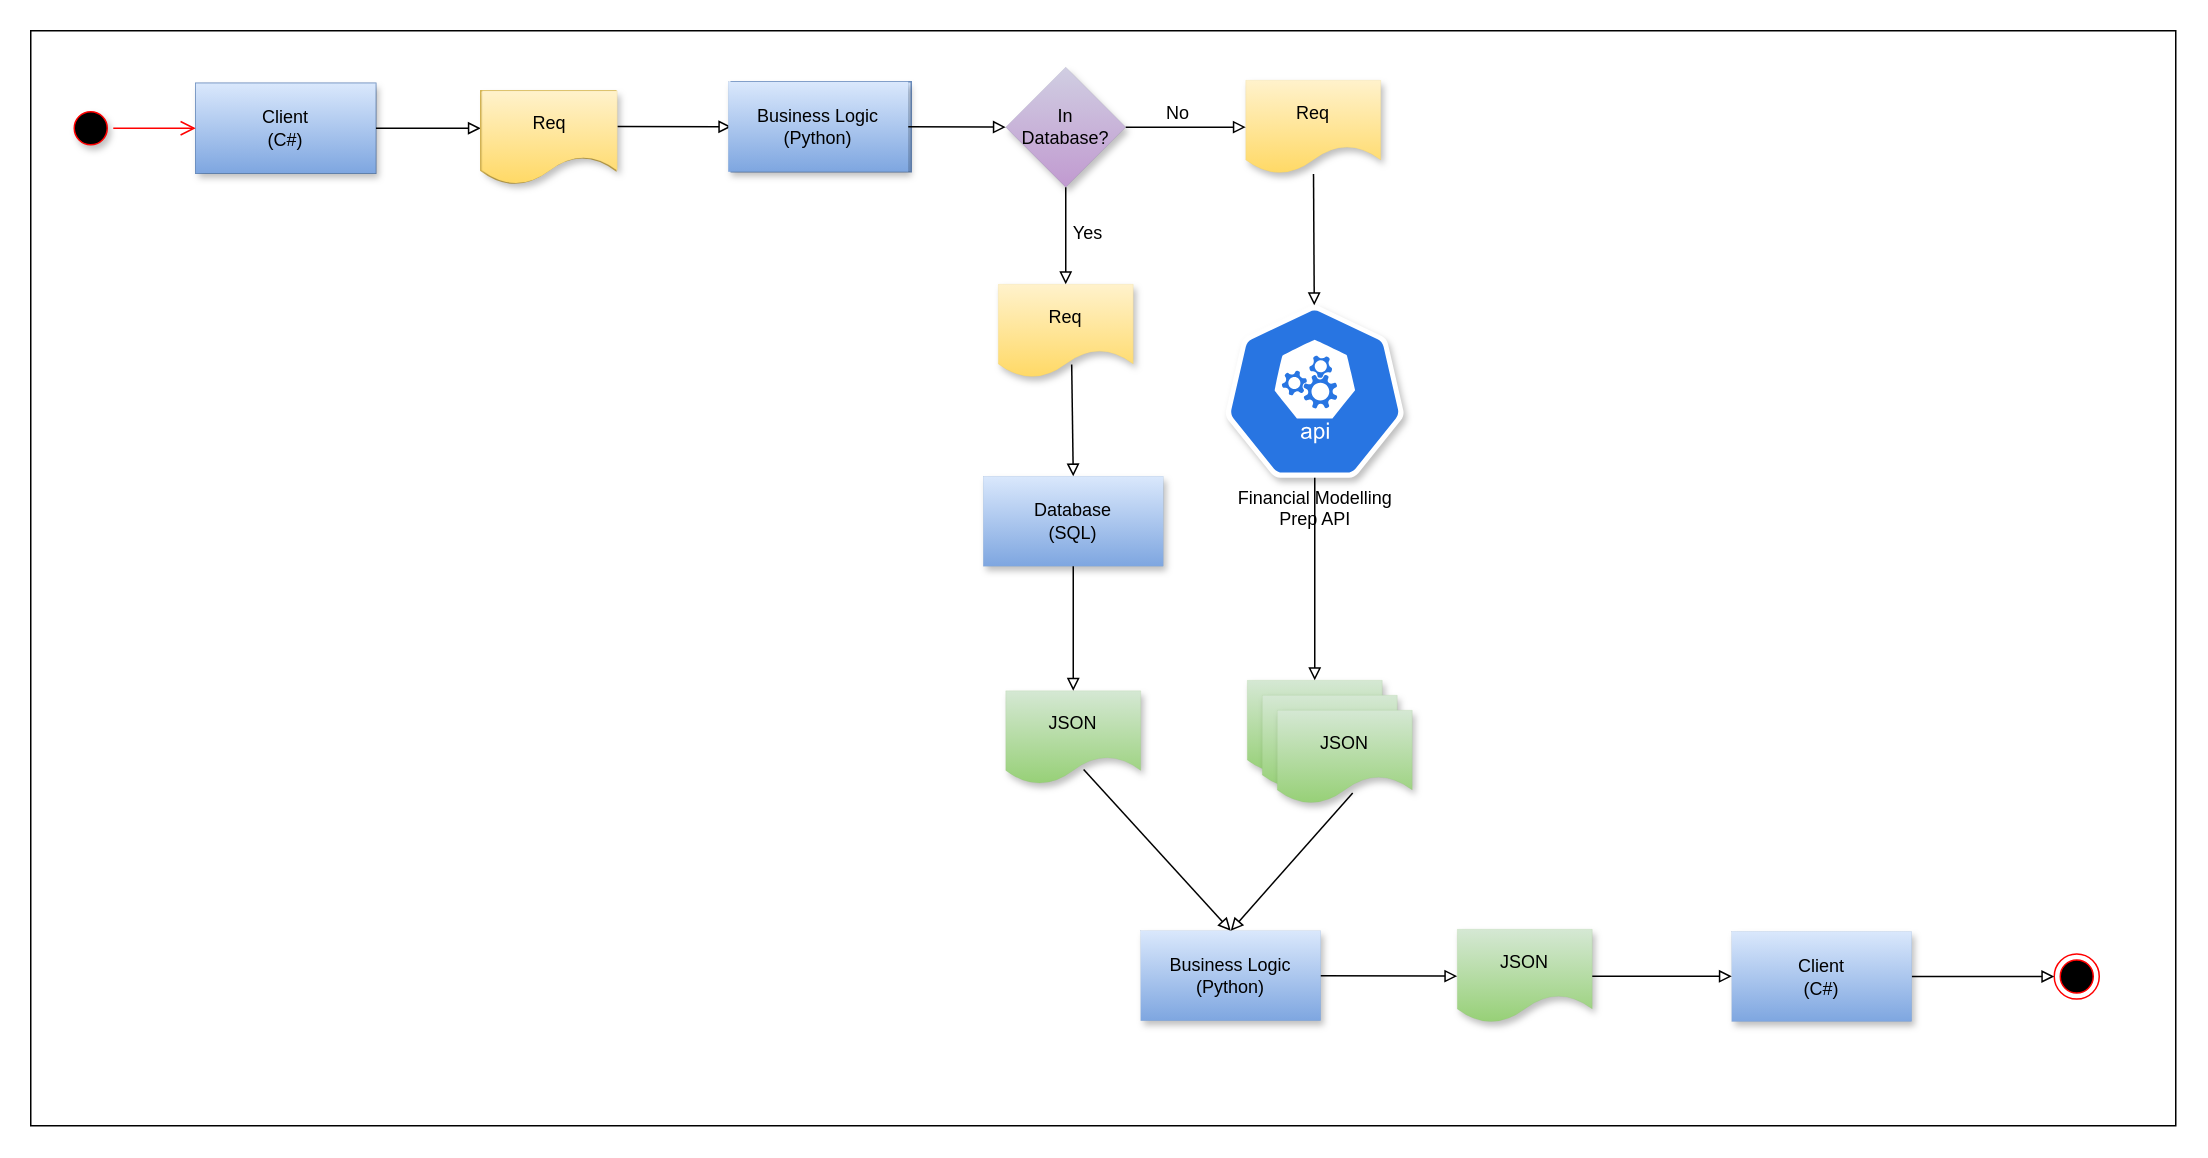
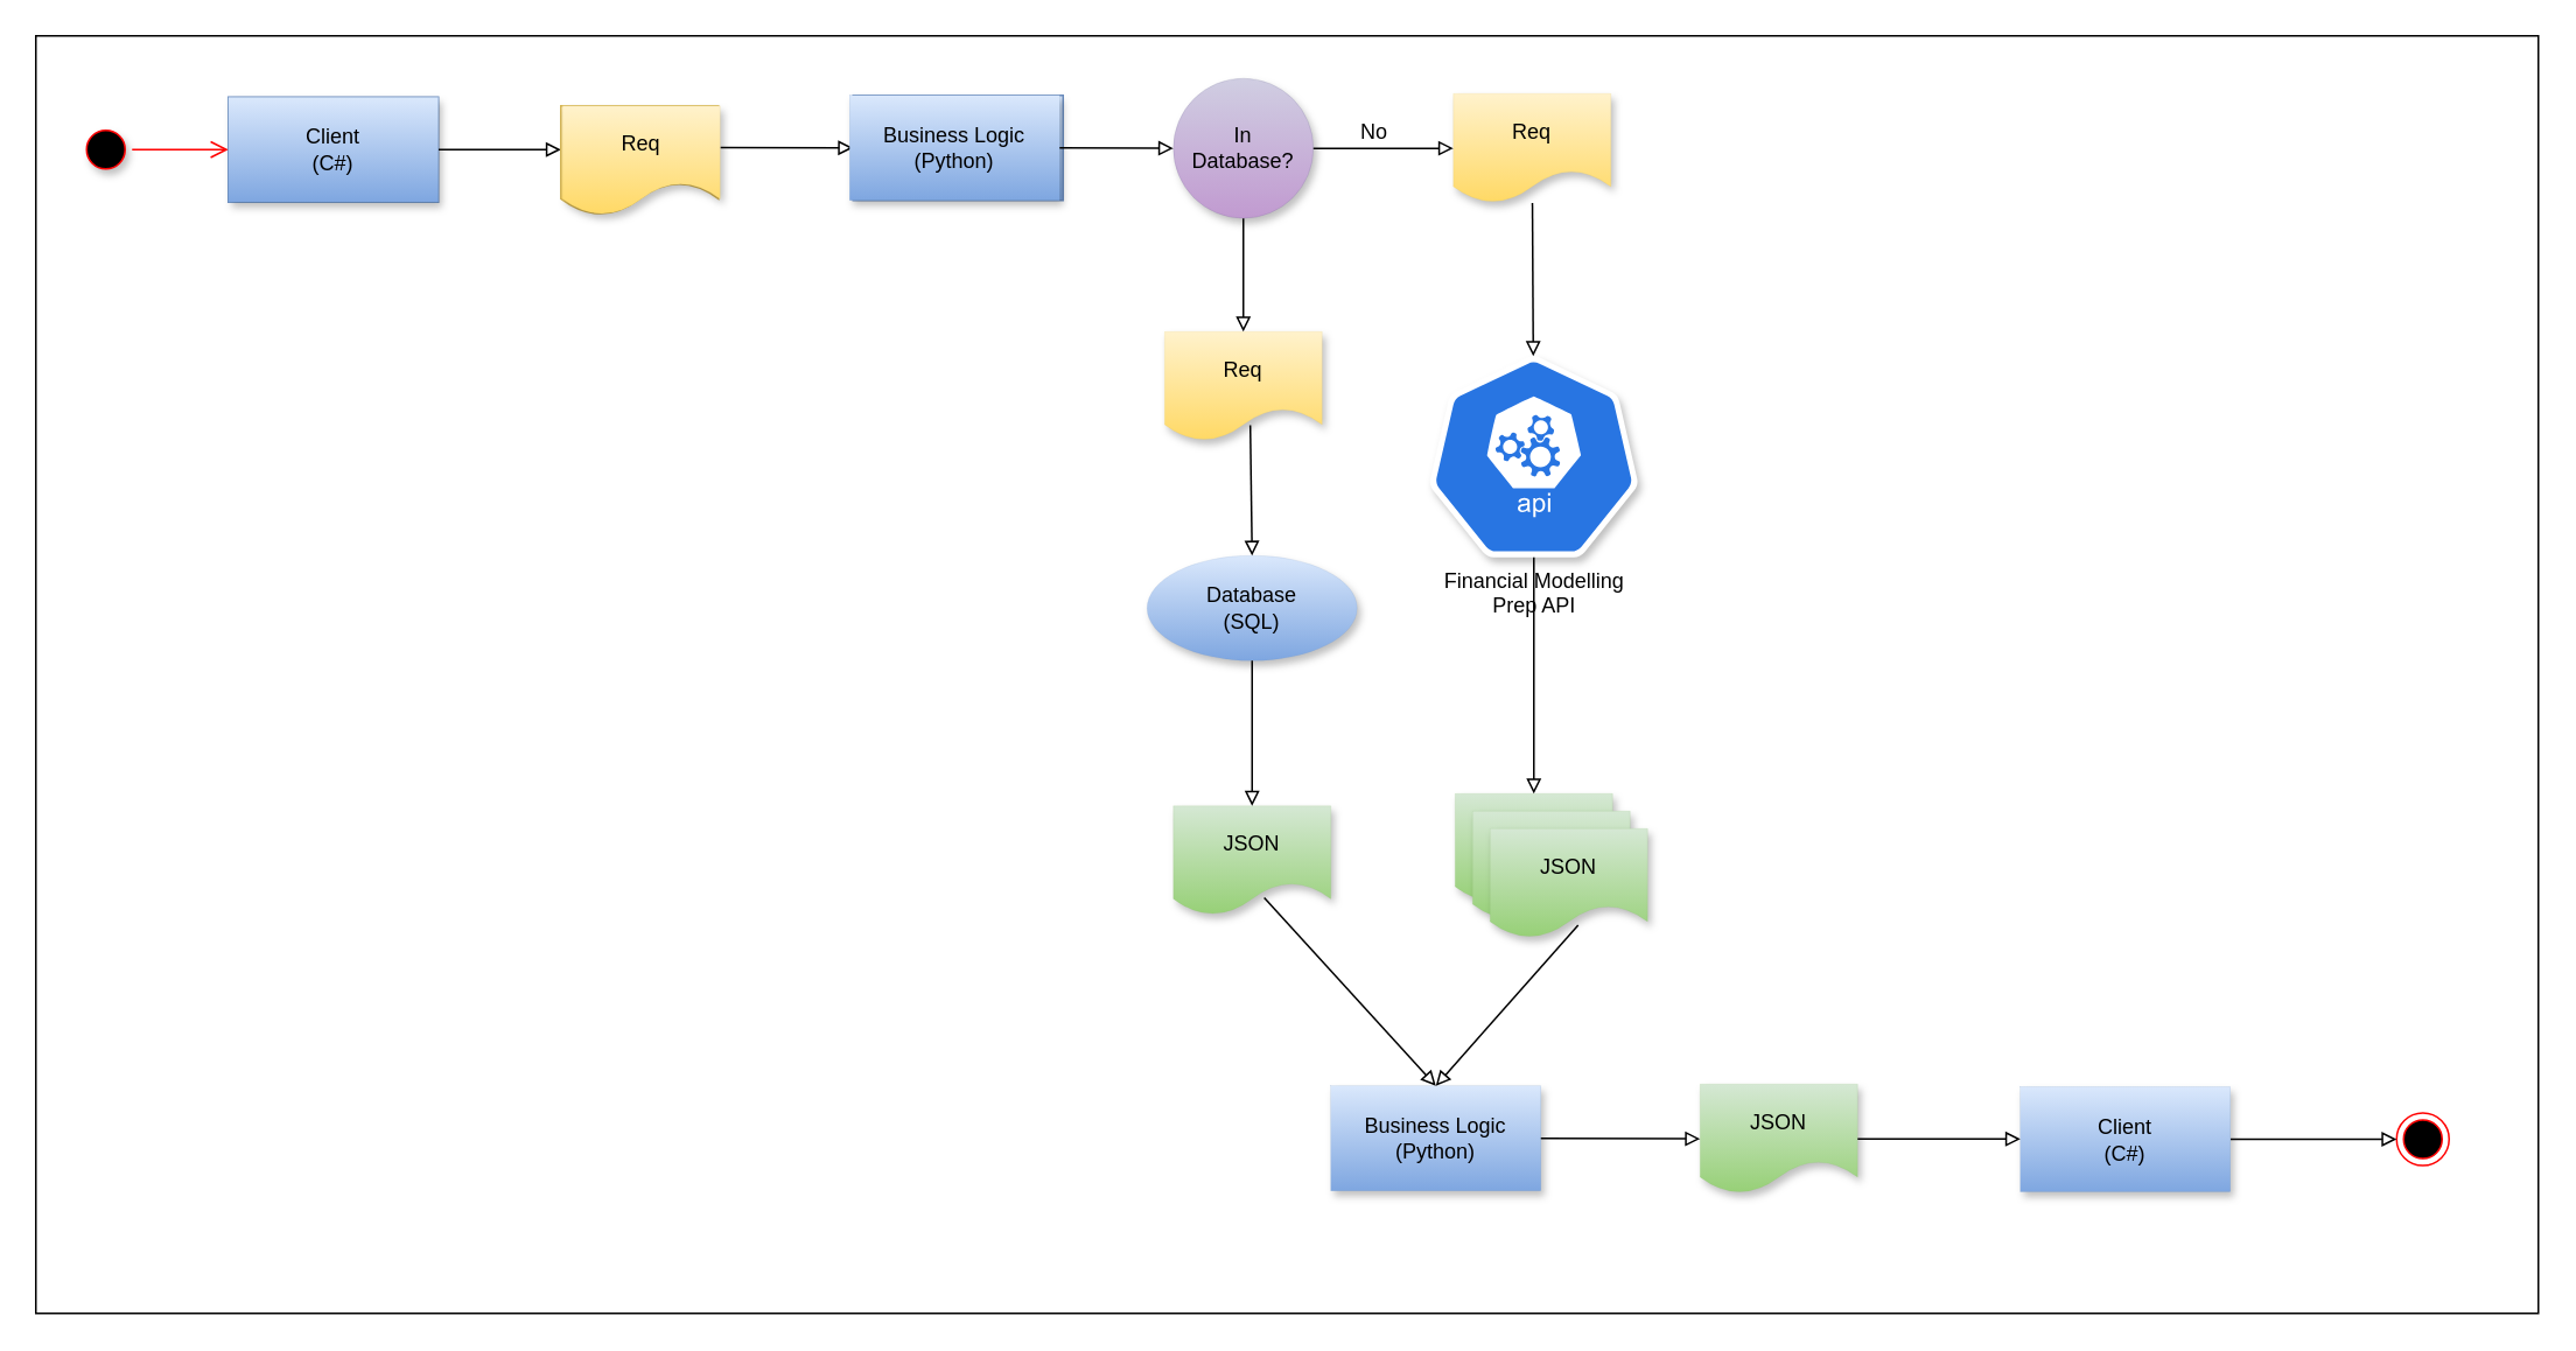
  <mxCell id="0" />
  <mxCell id="1" parent="0" />
  <mxCell id="2" value="" style="rounded=0;whiteSpace=wrap;html=1;" vertex="1" parent="1"><mxGeometry x="20" y="20" width="1430" height="730" as="geometry" /></mxCell>
  <mxCell id="3" value="JSON" style="shape=document;whiteSpace=wrap;html=1;boundedLbl=1;fillColor=#d5e8d4;strokeColor=#82b366;gradientColor=#97d077;strokeWidth=0;shadow=1;" vertex="1" parent="1"><mxGeometry x="670" y="460" width="90" height="62.5" as="geometry" /></mxCell>
  <mxCell id="4" value="Client&lt;br&gt;(C#)" style="rounded=0;whiteSpace=wrap;html=1;fillColor=#dae8fc;gradientColor=#7ea6e0;strokeColor=#6c8ebf;" vertex="1" parent="1"><mxGeometry x="130" y="55" width="120" height="60" as="geometry" /></mxCell>
  <mxCell id="5" value="" style="ellipse;html=1;shape=startState;fillColor=#000000;strokeColor=#ff0000;shadow=1;gradientColor=none;" vertex="1" parent="1"><mxGeometry x="45" y="70" width="30" height="30" as="geometry" /></mxCell>
  <mxCell id="6" value="" style="edgeStyle=orthogonalEdgeStyle;html=1;verticalAlign=bottom;endArrow=open;endSize=8;strokeColor=#ff0000;rounded=0;" edge="1" source="5" parent="1"><mxGeometry relative="1" as="geometry"><mxPoint x="130" y="85" as="targetPoint" /></mxGeometry></mxCell>
  <mxCell id="7" value="" style="ellipse;html=1;shape=endState;fillColor=#000000;strokeColor=#ff0000;" vertex="1" parent="1"><mxGeometry x="1369" y="635.5" width="30" height="30" as="geometry" /></mxCell>
  <mxCell id="8" value="" style="endArrow=block;html=1;rounded=0;endFill=0;exitX=1;exitY=0.5;exitDx=0;exitDy=0;" edge="1" parent="1" source="4"><mxGeometry width="50" height="50" relative="1" as="geometry"><mxPoint x="299" y="565" as="sourcePoint" /><mxPoint x="320" y="85" as="targetPoint" /></mxGeometry></mxCell>
  <mxCell id="9" value="Req" style="shape=document;whiteSpace=wrap;html=1;boundedLbl=1;fillColor=#fff2cc;strokeColor=#d6b656;gradientColor=#ffd966;" vertex="1" parent="1"><mxGeometry x="320" y="60" width="90" height="62.5" as="geometry" /></mxCell>
  <mxCell id="10" value="Business Logic&lt;br&gt;(Python)" style="rounded=0;whiteSpace=wrap;html=1;fillColor=#dae8fc;gradientColor=#7ea6e0;strokeColor=#6c8ebf;" vertex="1" parent="1"><mxGeometry x="487" y="54" width="120" height="60" as="geometry" /></mxCell>
  <mxCell id="11" value="" style="endArrow=block;html=1;rounded=0;endFill=0;exitX=1;exitY=0.5;exitDx=0;exitDy=0;entryX=0;entryY=0.5;entryDx=0;entryDy=0;" edge="1" parent="1" source="29" target="7"><mxGeometry width="50" height="50" relative="1" as="geometry"><mxPoint x="-20" y="250" as="sourcePoint" /><mxPoint x="90" y="240" as="targetPoint" /></mxGeometry></mxCell>
  <mxCell id="12" value="" style="endArrow=block;html=1;rounded=0;endFill=0;exitX=1.013;exitY=0.381;exitDx=0;exitDy=0;exitPerimeter=0;entryX=0;entryY=0.5;entryDx=0;entryDy=0;" edge="1" parent="1" source="9" target="10"><mxGeometry width="50" height="50" relative="1" as="geometry"><mxPoint x="460" y="90" as="sourcePoint" /><mxPoint x="460" y="100" as="targetPoint" /></mxGeometry></mxCell>
- <mxCell id="13" value="In &lt;br&gt;Database?" style="rhombus;whiteSpace=wrap;html=1;fillColor=#d0cee2;strokeColor=#56517e;gradientColor=#c19ad0;shadow=1;rounded=0;strokeWidth=0;" vertex="1" parent="1"><mxGeometry x="670" y="44.25" width="80" height="80" as="geometry" /></mxCell>
+ <mxCell id="13" value="In &lt;br&gt;Database?" style="ellipse;whiteSpace=wrap;html=1;fillColor=#d0cee2;strokeColor=#56517e;gradientColor=#c19ad0;shadow=1;strokeWidth=0;" vertex="1" parent="1"><mxGeometry x="670" y="44.25" width="80" height="80" as="geometry" /></mxCell>
  <mxCell id="14" value="Client&lt;br&gt;(C#)" style="rounded=0;whiteSpace=wrap;html=1;fillColor=#dae8fc;gradientColor=#7ea6e0;strokeColor=#6c8ebf;strokeWidth=0;shadow=1;" vertex="1" parent="1"><mxGeometry x="130" y="55" width="120" height="60" as="geometry" /></mxCell>
  <mxCell id="15" value="Business Logic&lt;br&gt;(Python)" style="rounded=0;whiteSpace=wrap;html=1;fillColor=#dae8fc;gradientColor=#7ea6e0;strokeColor=#6c8ebf;strokeWidth=0;shadow=1;" vertex="1" parent="1"><mxGeometry x="485" y="54" width="120" height="60" as="geometry" /></mxCell>
  <mxCell id="16" value="Req" style="shape=document;whiteSpace=wrap;html=1;boundedLbl=1;fillColor=#fff2cc;strokeColor=#d6b656;gradientColor=#ffd966;strokeWidth=0;shadow=1;" vertex="1" parent="1"><mxGeometry x="321" y="60" width="90" height="62.5" as="geometry" /></mxCell>
- <mxCell id="17" value="Database&lt;br&gt;(SQL)" style="rounded=0;whiteSpace=wrap;html=1;fillColor=#dae8fc;gradientColor=#7ea6e0;strokeColor=#6c8ebf;strokeWidth=0;shadow=1;" vertex="1" parent="1"><mxGeometry x="655" y="317" width="120" height="60" as="geometry" /></mxCell>
+ <mxCell id="17" value="Database&lt;br&gt;(SQL)" style="ellipse;whiteSpace=wrap;html=1;fillColor=#dae8fc;gradientColor=#7ea6e0;strokeColor=#6c8ebf;strokeWidth=0;shadow=1;" vertex="1" parent="1"><mxGeometry x="655" y="317" width="120" height="60" as="geometry" /></mxCell>
  <mxCell id="18" value="" style="endArrow=block;html=1;rounded=0;endFill=0;exitX=1;exitY=0.5;exitDx=0;exitDy=0;entryX=0;entryY=0.5;entryDx=0;entryDy=0;" edge="1" parent="1" source="15" target="13"><mxGeometry width="50" height="50" relative="1" as="geometry"><mxPoint x="-10" y="260" as="sourcePoint" /><mxPoint x="100" y="250" as="targetPoint" /></mxGeometry></mxCell>
- <mxCell id="19" value="Yes" style="text;html=1;strokeColor=none;fillColor=none;align=center;verticalAlign=middle;whiteSpace=wrap;rounded=0;" vertex="1" parent="1"><mxGeometry x="695" y="140" width="60" height="30" as="geometry" /></mxCell>
  <mxCell id="20" value="Business Logic&lt;br&gt;(Python)" style="rounded=0;whiteSpace=wrap;html=1;fillColor=#dae8fc;gradientColor=#7ea6e0;strokeColor=#6c8ebf;strokeWidth=0;shadow=1;" vertex="1" parent="1"><mxGeometry x="760" y="620" width="120" height="60" as="geometry" /></mxCell>
  <mxCell id="21" value="Req" style="shape=document;whiteSpace=wrap;html=1;boundedLbl=1;fillColor=#fff2cc;strokeColor=#d6b656;gradientColor=#ffd966;strokeWidth=0;shadow=1;" vertex="1" parent="1"><mxGeometry x="665" y="189" width="90" height="62.5" as="geometry" /></mxCell>
  <mxCell id="22" value="Req" style="shape=document;whiteSpace=wrap;html=1;boundedLbl=1;fillColor=#fff2cc;strokeColor=#d6b656;gradientColor=#ffd966;strokeWidth=0;shadow=1;" vertex="1" parent="1"><mxGeometry x="830" y="53" width="90" height="62.5" as="geometry" /></mxCell>
  <mxCell id="23" value="Financial Modelling &lt;br&gt;Prep API" style="sketch=0;html=1;dashed=0;whitespace=wrap;fillColor=#2875E2;strokeColor=#ffffff;points=[[0.005,0.63,0],[0.1,0.2,0],[0.9,0.2,0],[0.5,0,0],[0.995,0.63,0],[0.72,0.99,0],[0.5,1,0],[0.28,0.99,0]];verticalLabelPosition=bottom;align=center;verticalAlign=top;shape=mxgraph.kubernetes.icon;prIcon=api;shadow=1;" vertex="1" parent="1"><mxGeometry x="816" y="203" width="120" height="115" as="geometry" /></mxCell>
  <mxCell id="24" value="No" style="text;html=1;strokeColor=none;fillColor=none;align=center;verticalAlign=middle;whiteSpace=wrap;rounded=0;" vertex="1" parent="1"><mxGeometry x="755" y="60" width="60" height="30" as="geometry" /></mxCell>
  <mxCell id="25" value="JSON" style="shape=document;whiteSpace=wrap;html=1;boundedLbl=1;fillColor=#d5e8d4;strokeColor=#82b366;gradientColor=#97d077;strokeWidth=0;shadow=1;" vertex="1" parent="1"><mxGeometry x="831" y="453" width="90" height="62.5" as="geometry" /></mxCell>
  <mxCell id="26" value="JSON" style="shape=document;whiteSpace=wrap;html=1;boundedLbl=1;fillColor=#d5e8d4;strokeColor=#82b366;gradientColor=#97d077;strokeWidth=0;shadow=1;" vertex="1" parent="1"><mxGeometry x="841" y="463" width="90" height="62.5" as="geometry" /></mxCell>
  <mxCell id="27" value="JSON" style="shape=document;whiteSpace=wrap;html=1;boundedLbl=1;fillColor=#d5e8d4;strokeColor=#82b366;gradientColor=#97d077;strokeWidth=0;shadow=1;" vertex="1" parent="1"><mxGeometry x="851" y="473" width="90" height="62.5" as="geometry" /></mxCell>
  <mxCell id="28" value="JSON" style="shape=document;whiteSpace=wrap;html=1;boundedLbl=1;fillColor=#d5e8d4;strokeColor=#82b366;gradientColor=#97d077;strokeWidth=0;shadow=1;" vertex="1" parent="1"><mxGeometry x="971" y="619" width="90" height="62.5" as="geometry" /></mxCell>
  <mxCell id="29" value="Client&lt;br&gt;(C#)" style="rounded=0;whiteSpace=wrap;html=1;fillColor=#dae8fc;gradientColor=#7ea6e0;strokeColor=#6c8ebf;strokeWidth=0;shadow=1;" vertex="1" parent="1"><mxGeometry x="1154" y="620.5" width="120" height="60" as="geometry" /></mxCell>
  <mxCell id="30" value="" style="endArrow=block;html=1;rounded=0;endFill=0;exitX=1;exitY=0.5;exitDx=0;exitDy=0;" edge="1" parent="1" source="28" target="29"><mxGeometry width="50" height="50" relative="1" as="geometry"><mxPoint x="-10" y="260" as="sourcePoint" /><mxPoint x="100" y="250" as="targetPoint" /></mxGeometry></mxCell>
  <mxCell id="31" value="" style="endArrow=block;html=1;rounded=0;endFill=0;exitX=1;exitY=0.5;exitDx=0;exitDy=0;entryX=0;entryY=0.5;entryDx=0;entryDy=0;" edge="1" parent="1" source="20" target="28"><mxGeometry width="50" height="50" relative="1" as="geometry"><mxPoint x="0" as="sourcePoint" y="270" /><mxPoint x="110" y="260" as="targetPoint" /></mxGeometry></mxCell>
  <mxCell id="32" value="" style="endArrow=block;html=1;rounded=0;endFill=0;exitX=0.559;exitY=0.882;exitDx=0;exitDy=0;exitPerimeter=0;entryX=0.5;entryY=0;entryDx=0;entryDy=0;" edge="1" parent="1" source="27" target="20"><mxGeometry width="50" height="50" relative="1" as="geometry"><mxPoint x="10" y="280" as="sourcePoint" /><mxPoint x="120" as="targetPoint" y="270" /></mxGeometry></mxCell>
  <mxCell id="33" value="" style="endArrow=block;html=1;rounded=0;endFill=0;exitX=0.5;exitY=1;exitDx=0;exitDy=0;exitPerimeter=0;entryX=0.5;entryY=0;entryDx=0;entryDy=0;" edge="1" parent="1" source="23" target="25"><mxGeometry width="50" height="50" relative="1" as="geometry"><mxPoint x="20" y="290" as="sourcePoint" /><mxPoint x="130" y="280" as="targetPoint" /></mxGeometry></mxCell>
  <mxCell id="34" value="" style="endArrow=block;html=1;rounded=0;endFill=0;exitX=0.577;exitY=0.841;exitDx=0;exitDy=0;exitPerimeter=0;entryX=0.5;entryY=0;entryDx=0;entryDy=0;" edge="1" parent="1" source="3" target="20"><mxGeometry width="50" height="50" relative="1" as="geometry"><mxPoint x="30" y="300" as="sourcePoint" /><mxPoint x="140" y="290" as="targetPoint" /></mxGeometry></mxCell>
  <mxCell id="35" value="" style="endArrow=block;html=1;rounded=0;endFill=0;exitX=0.5;exitY=1;exitDx=0;exitDy=0;entryX=0.5;entryY=0;entryDx=0;entryDy=0;" edge="1" parent="1" source="17" target="3"><mxGeometry width="50" height="50" relative="1" as="geometry"><mxPoint x="40" y="310" as="sourcePoint" /><mxPoint x="150" y="300" as="targetPoint" /></mxGeometry></mxCell>
  <mxCell id="36" value="" style="endArrow=block;html=1;rounded=0;endFill=0;exitX=0.544;exitY=0.855;exitDx=0;exitDy=0;exitPerimeter=0;entryX=0.5;entryY=0;entryDx=0;entryDy=0;" edge="1" parent="1" source="21" target="17"><mxGeometry width="50" height="50" relative="1" as="geometry"><mxPoint x="50" y="320" as="sourcePoint" /><mxPoint x="160" y="310" as="targetPoint" /></mxGeometry></mxCell>
  <mxCell id="37" value="" style="endArrow=block;html=1;rounded=0;endFill=0;exitX=0.5;exitY=1;exitDx=0;exitDy=0;entryX=0.5;entryY=0;entryDx=0;entryDy=0;" edge="1" parent="1" source="13" target="21"><mxGeometry width="50" height="50" relative="1" as="geometry"><mxPoint x="60" y="330" as="sourcePoint" /><mxPoint x="170" y="320" as="targetPoint" /></mxGeometry></mxCell>
  <mxCell id="38" value="" style="endArrow=block;html=1;rounded=0;endFill=0;" edge="1" parent="1" source="22" target="23"><mxGeometry width="50" height="50" relative="1" as="geometry"><mxPoint x="70" y="340" as="sourcePoint" /><mxPoint y="330" as="targetPoint" x="180" /></mxGeometry></mxCell>
  <mxCell id="39" value="" style="endArrow=block;html=1;rounded=0;endFill=0;exitX=1;exitY=0.5;exitDx=0;exitDy=0;entryX=0;entryY=0.5;entryDx=0;entryDy=0;" edge="1" parent="1" source="13" target="22"><mxGeometry width="50" height="50" relative="1" as="geometry"><mxPoint x="80" y="350" as="sourcePoint" /><mxPoint x="190" y="340" as="targetPoint" /></mxGeometry></mxCell>
